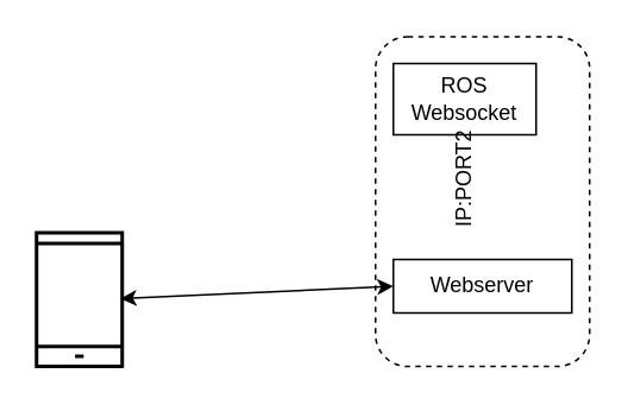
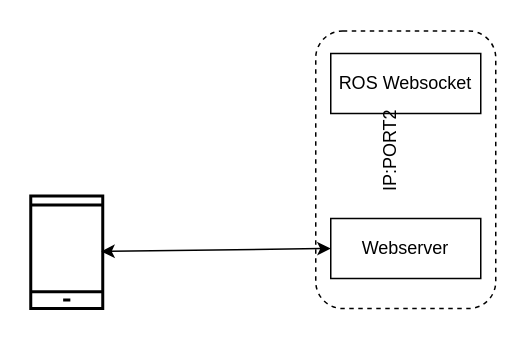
  <mxCell id="0" />
  <mxCell id="1" parent="0" />
  <mxCell id="2" value="" style="rounded=1;whiteSpace=wrap;html=1;strokeColor=default;fontFamily=Helvetica;fontSize=12;fontColor=default;fillColor=none;dashed=1;" vertex="1" parent="1"><mxGeometry x="210" y="20" width="120" height="185" as="geometry" /></mxCell>
  <mxCell id="3" value="" style="endArrow=classic;startArrow=classic;html=1;rounded=0;fontFamily=Helvetica;fontSize=12;fontColor=default;exitX=0.979;exitY=0.493;exitDx=0;exitDy=0;entryX=0;entryY=0.5;entryDx=0;entryDy=0;exitPerimeter=0;" edge="1" parent="1" source="5" target="7"><mxGeometry width="50" height="50" relative="1" as="geometry"><mxPoint x="68" y="152.95" as="sourcePoint" /><mxPoint x="207.04" y="152" as="targetPoint" /></mxGeometry></mxCell>
- <mxCell id="4" value="ROS Websocket" style="rounded=0;whiteSpace=wrap;html=1;strokeColor=default;fontFamily=Helvetica;fontSize=12;fontColor=default;fillColor=none;" vertex="1" parent="1"><mxGeometry x="220" y="35" width="80" height="40" as="geometry" /></mxCell>
+ <mxCell id="4" value="ROS Websocket" style="rounded=0;whiteSpace=wrap;html=1;strokeColor=default;fontFamily=Helvetica;fontSize=12;fontColor=default;fillColor=none;" vertex="1" parent="1"><mxGeometry x="220" y="35" width="100" height="40" as="geometry" /></mxCell>
  <mxCell id="5" value="" style="html=1;verticalLabelPosition=bottom;align=center;labelBackgroundColor=#ffffff;verticalAlign=middle;strokeWidth=2;shadow=0;shape=mxgraph.ios7.icons.smartphone;rounded=1;fontFamily=Helvetica;fontSize=12;fillColor=none;strokeColor=default;" vertex="1" parent="1"><mxGeometry x="20" y="130" width="48" height="75" as="geometry" /></mxCell>
  <mxCell id="6" value="IP:PORT2" style="text;html=1;strokeColor=none;fillColor=none;align=center;verticalAlign=middle;whiteSpace=wrap;rounded=0;fontSize=12;fontFamily=Helvetica;fontColor=default;rotation=-90;" vertex="1" parent="1"><mxGeometry x="230" y="85" width="60" height="30" as="geometry" /></mxCell>
- <mxCell id="7" value="Webserver" style="rounded=0;whiteSpace=wrap;html=1;strokeColor=default;fontFamily=Helvetica;fontSize=12;fontColor=default;fillColor=none;" vertex="1" parent="1"><mxGeometry x="220" y="145" width="100" height="30" as="geometry" /></mxCell>
+ <mxCell id="7" value="Webserver" style="rounded=0;whiteSpace=wrap;html=1;strokeColor=default;fontFamily=Helvetica;fontSize=12;fontColor=default;fillColor=none;" vertex="1" parent="1"><mxGeometry x="220" y="145" width="100" height="40" as="geometry" /></mxCell>
